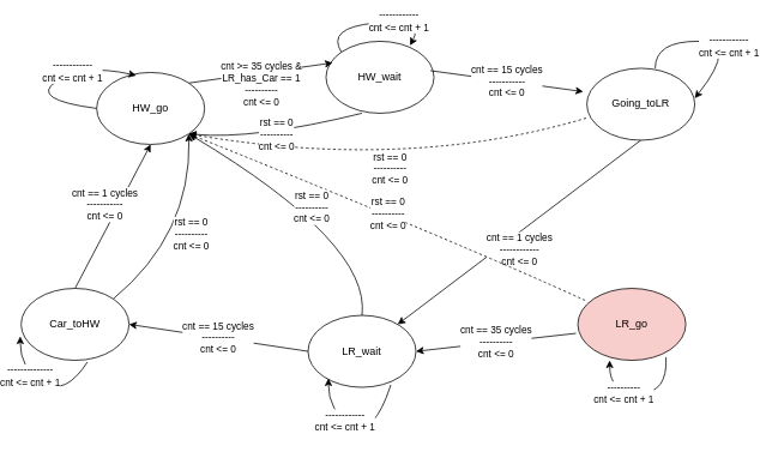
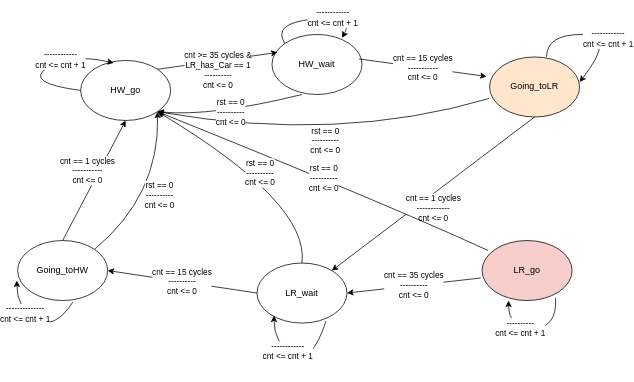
  <mxCell id="0" />
  <mxCell id="1" parent="0" />
- <mxCell id="2" value="Going_toLR" style="ellipse;whiteSpace=wrap;html=1;" vertex="1" parent="1"><mxGeometry x="650" y="75.35" width="120" height="80" as="geometry" /></mxCell>
+ <mxCell id="2" value="Going_toLR" style="ellipse;whiteSpace=wrap;html=1;fillColor=#ffe6cc;" vertex="1" parent="1"><mxGeometry x="650" y="75.35" width="120" height="80" as="geometry" /></mxCell>
  <mxCell id="3" value="LR_go" style="ellipse;whiteSpace=wrap;html=1;fillColor=#f8cecc;" vertex="1" parent="1"><mxGeometry x="640" y="320" width="120" height="80" as="geometry" /></mxCell>
  <mxCell id="4" value="HW_wait" style="ellipse;whiteSpace=wrap;html=1;" vertex="1" parent="1"><mxGeometry x="360" y="45.35" width="120" height="80" as="geometry" /></mxCell>
- <mxCell id="5" value="Car_toHW" style="ellipse;whiteSpace=wrap;html=1;" vertex="1" parent="1"><mxGeometry x="21" y="320" width="120" height="80" as="geometry" /></mxCell>
+ <mxCell id="5" value="Going_toHW" style="ellipse;whiteSpace=wrap;html=1;" vertex="1" parent="1"><mxGeometry x="21" y="320" width="120" height="80" as="geometry" /></mxCell>
  <mxCell id="6" value="HW_go" style="ellipse;whiteSpace=wrap;html=1;" vertex="1" parent="1"><mxGeometry x="105" y="80" width="120" height="80" as="geometry" /></mxCell>
  <mxCell id="7" value="LR_wait" style="ellipse;whiteSpace=wrap;html=1;" vertex="1" parent="1"><mxGeometry x="340" y="350" width="120" height="80" as="geometry" /></mxCell>
  <mxCell id="8" value="&lt;br&gt;&lt;br&gt;cnt &amp;gt;= 35 cycles &amp;amp;&lt;br&gt;LR_has_Car == 1&lt;br&gt;----------&lt;br&gt;cnt &amp;lt;= 0" style="endArrow=classic;html=1;exitX=1;exitY=0;exitDx=0;exitDy=0;entryX=0.061;entryY=0.3;entryDx=0;entryDy=0;entryPerimeter=0;" edge="1" parent="1" source="6" target="4"><mxGeometry width="50" height="50" relative="1" as="geometry"><mxPoint x="520" y="330" as="sourcePoint" /><mxPoint x="570" y="280" as="targetPoint" /></mxGeometry></mxCell>
  <mxCell id="9" value="cnt == 15 cycles&lt;br&gt;-----------&lt;br&gt;cnt &amp;lt;= 0" style="endArrow=classic;html=1;exitX=1;exitY=0.408;exitDx=0;exitDy=0;exitPerimeter=0;entryX=0;entryY=0.325;entryDx=0;entryDy=0;entryPerimeter=0;" edge="1" parent="1"><mxGeometry width="50" height="50" relative="1" as="geometry"><mxPoint x="476" y="77.99" as="sourcePoint" /><mxPoint x="646" y="101.35" as="targetPoint" /></mxGeometry></mxCell>
  <mxCell id="10" value="cnt == 1 cycles&lt;br&gt;------------&lt;br&gt;cnt &amp;lt;= 0" style="endArrow=classic;html=1;exitX=0.5;exitY=1;exitDx=0;exitDy=0;" edge="1" parent="1" source="2" target="7"><mxGeometry x="0.073" y="15" width="50" height="50" relative="1" as="geometry"><mxPoint x="416" y="102.64" as="sourcePoint" /><mxPoint x="586" y="126" as="targetPoint" /><mxPoint x="1" as="offset" /></mxGeometry></mxCell>
  <mxCell id="11" value="cnt == 35 cycles&lt;br&gt;----------&lt;br&gt;cnt &amp;lt;= 0" style="endArrow=classic;html=1;exitX=-0.017;exitY=0.625;exitDx=0;exitDy=0;exitPerimeter=0;entryX=1;entryY=0.5;entryDx=0;entryDy=0;" edge="1" parent="1" source="3" target="7"><mxGeometry width="50" height="50" relative="1" as="geometry"><mxPoint x="486" y="172.64" as="sourcePoint" /><mxPoint x="656" y="196" as="targetPoint" /></mxGeometry></mxCell>
  <mxCell id="12" value="cnt == 15 cycles&lt;br&gt;----------&lt;br&gt;cnt &amp;lt;= 0" style="endArrow=classic;html=1;exitX=0;exitY=0.5;exitDx=0;exitDy=0;entryX=1;entryY=0.5;entryDx=0;entryDy=0;" edge="1" parent="1" source="7" target="5"><mxGeometry width="50" height="50" relative="1" as="geometry"><mxPoint x="436" y="122.64" as="sourcePoint" /><mxPoint x="606" y="146" as="targetPoint" /></mxGeometry></mxCell>
  <mxCell id="13" value="cnt == 1 cycles&lt;br&gt;-----------&lt;br&gt;cnt &amp;lt;= 0" style="endArrow=classic;html=1;entryX=0.5;entryY=1;entryDx=0;entryDy=0;exitX=0.5;exitY=0;exitDx=0;exitDy=0;" edge="1" parent="1" source="5" target="6"><mxGeometry x="0.073" y="15" width="50" height="50" relative="1" as="geometry"><mxPoint x="650" y="180" as="sourcePoint" /><mxPoint x="640" y="270" as="targetPoint" /><mxPoint x="1" as="offset" /></mxGeometry></mxCell>
  <mxCell id="14" value="" style="curved=1;endArrow=classic;html=1;exitX=0;exitY=0.5;exitDx=0;exitDy=0;entryX=0.367;entryY=0.042;entryDx=0;entryDy=0;entryPerimeter=0;" edge="1" parent="1" source="6" target="6"><mxGeometry width="50" height="50" relative="1" as="geometry"><mxPoint x="-20" y="110" as="sourcePoint" /><mxPoint x="30" y="60" as="targetPoint" /><Array as="points"><mxPoint x="30" y="110" /><mxPoint x="90" y="70" /></Array></mxGeometry></mxCell>
  <mxCell id="15" value="------------&lt;br&gt;cnt &amp;lt;= cnt + 1" style="edgeLabel;html=1;align=center;verticalAlign=middle;resizable=0;points=[];" vertex="1" connectable="0" parent="14"><mxGeometry x="0.274" relative="1" as="geometry"><mxPoint as="offset" /></mxGeometry></mxCell>
  <mxCell id="16" value="" style="curved=1;endArrow=classic;html=1;exitX=0;exitY=0;exitDx=0;exitDy=0;entryX=0.778;entryY=0.058;entryDx=0;entryDy=0;entryPerimeter=0;" edge="1" parent="1" source="4" target="4"><mxGeometry width="50" height="50" relative="1" as="geometry"><mxPoint x="330" y="60" as="sourcePoint" /><mxPoint x="374.04" y="23.36" as="targetPoint" /><Array as="points"><mxPoint x="360" y="30" /><mxPoint x="470" y="20" /></Array></mxGeometry></mxCell>
  <mxCell id="17" value="------------&lt;br&gt;cnt &amp;lt;= cnt + 1" style="edgeLabel;html=1;align=center;verticalAlign=middle;resizable=0;points=[];" vertex="1" connectable="0" parent="16"><mxGeometry x="0.274" relative="1" as="geometry"><mxPoint as="offset" /></mxGeometry></mxCell>
  <mxCell id="18" value="" style="curved=1;endArrow=classic;html=1;exitX=0;exitY=0.5;exitDx=0;exitDy=0;entryX=1;entryY=0.417;entryDx=0;entryDy=0;entryPerimeter=0;" edge="1" parent="1" target="2"><mxGeometry width="50" height="50" relative="1" as="geometry"><mxPoint x="726" y="75.35" as="sourcePoint" /><mxPoint x="820" y="105.35" as="targetPoint" /><Array as="points"><mxPoint x="726" y="45.35" /><mxPoint x="820" y="45.35" /></Array></mxGeometry></mxCell>
  <mxCell id="19" value="------------&lt;br&gt;cnt &amp;lt;= cnt + 1" style="edgeLabel;html=1;align=center;verticalAlign=middle;resizable=0;points=[];" vertex="1" connectable="0" parent="18"><mxGeometry x="0.274" relative="1" as="geometry"><mxPoint x="-9" as="offset" /></mxGeometry></mxCell>
  <mxCell id="20" value="" style="curved=1;endArrow=classic;html=1;exitX=0.622;exitY=1.025;exitDx=0;exitDy=0;entryX=0.367;entryY=0.042;entryDx=0;entryDy=0;entryPerimeter=0;exitPerimeter=0;" edge="1" parent="1"><mxGeometry width="50" height="50" relative="1" as="geometry"><mxPoint x="94.64" y="402" as="sourcePoint" /><mxPoint x="20" y="373.36" as="targetPoint" /><Array as="points"><mxPoint x="70" y="440" /><mxPoint x="20" y="410" /></Array></mxGeometry></mxCell>
  <mxCell id="21" value="--------------&lt;br&gt;cnt &amp;lt;= cnt + 1" style="edgeLabel;html=1;align=center;verticalAlign=middle;resizable=0;points=[];" vertex="1" connectable="0" parent="20"><mxGeometry x="0.274" relative="1" as="geometry"><mxPoint x="-2" as="offset" /></mxGeometry></mxCell>
  <mxCell id="22" value="" style="curved=1;endArrow=classic;html=1;exitX=0.767;exitY=0.967;exitDx=0;exitDy=0;entryX=0.367;entryY=0.042;entryDx=0;entryDy=0;entryPerimeter=0;exitPerimeter=0;" edge="1" parent="1" source="7"><mxGeometry width="50" height="50" relative="1" as="geometry"><mxPoint x="437.32" y="448.64" as="sourcePoint" /><mxPoint x="362.68" y="420" as="targetPoint" /><Array as="points"><mxPoint x="412.68" y="486.64" /><mxPoint x="362.68" y="456.64" /></Array></mxGeometry></mxCell>
  <mxCell id="23" value="------------&lt;br&gt;cnt &amp;lt;= cnt + 1" style="edgeLabel;html=1;align=center;verticalAlign=middle;resizable=0;points=[];" vertex="1" connectable="0" parent="22"><mxGeometry x="0.274" relative="1" as="geometry"><mxPoint as="offset" /></mxGeometry></mxCell>
  <mxCell id="24" value="" style="curved=1;endArrow=classic;html=1;exitX=0.817;exitY=0.958;exitDx=0;exitDy=0;entryX=0.367;entryY=0.042;entryDx=0;entryDy=0;entryPerimeter=0;exitPerimeter=0;" edge="1" parent="1" source="3"><mxGeometry width="50" height="50" relative="1" as="geometry"><mxPoint x="750" y="428.64" as="sourcePoint" /><mxPoint x="675.36" y="400" as="targetPoint" /><Array as="points"><mxPoint x="740" y="437" /><mxPoint x="675.36" y="436.64" /></Array></mxGeometry></mxCell>
  <mxCell id="25" value="----------&lt;br&gt;cnt &amp;lt;= cnt + 1" style="edgeLabel;html=1;align=center;verticalAlign=middle;resizable=0;points=[];" vertex="1" connectable="0" parent="24"><mxGeometry x="0.274" relative="1" as="geometry"><mxPoint as="offset" /></mxGeometry></mxCell>
- <mxCell id="26" value="rst == 0&lt;br&gt;----------&lt;br&gt;cnt &amp;lt;= 0" style="curved=1;endArrow=classic;html=1;entryX=1;entryY=1;entryDx=0;entryDy=0;exitX=0.067;exitY=0.167;exitDx=0;exitDy=0;exitPerimeter=0;dashed=1;" edge="1" parent="1" source="3" target="6"><mxGeometry width="50" height="50" relative="1" as="geometry"><mxPoint x="440" y="250" as="sourcePoint" /><mxPoint x="490" y="200" as="targetPoint" /><Array as="points"><mxPoint x="510" y="270" /></Array></mxGeometry></mxCell>
+ <mxCell id="26" value="rst == 0&lt;br&gt;----------&lt;br&gt;cnt &amp;lt;= 0" style="curved=1;endArrow=classic;html=1;entryX=1;entryY=1;entryDx=0;entryDy=0;exitX=0.067;exitY=0.167;exitDx=0;exitDy=0;exitPerimeter=0;" edge="1" parent="1" source="3" target="6"><mxGeometry width="50" height="50" relative="1" as="geometry"><mxPoint x="440" y="250" as="sourcePoint" /><mxPoint x="490" y="200" as="targetPoint" /><Array as="points"><mxPoint x="510" y="270" /></Array></mxGeometry></mxCell>
  <mxCell id="27" value="rst == 0&lt;br&gt;----------&lt;br&gt;cnt &amp;lt;= 0" style="curved=1;endArrow=classic;html=1;entryX=1;entryY=1;entryDx=0;entryDy=0;exitX=0.5;exitY=0;exitDx=0;exitDy=0;" edge="1" parent="1" source="7" target="6"><mxGeometry width="50" height="50" relative="1" as="geometry"><mxPoint x="588.04" y="283.36" as="sourcePoint" /><mxPoint x="192.426" y="178.284" as="targetPoint" /><Array as="points"><mxPoint x="410" y="270" /></Array></mxGeometry></mxCell>
  <mxCell id="28" value="rst == 0&lt;br&gt;----------&lt;br&gt;cnt &amp;lt;= 0" style="curved=1;endArrow=classic;html=1;entryX=1;entryY=1;entryDx=0;entryDy=0;exitX=1;exitY=0;exitDx=0;exitDy=0;" edge="1" parent="1" source="5" target="6"><mxGeometry width="50" height="50" relative="1" as="geometry"><mxPoint x="350" y="300" as="sourcePoint" /><mxPoint x="192.426" y="178.284" as="targetPoint" /><Array as="points"><mxPoint x="210" y="260" /></Array></mxGeometry></mxCell>
- <mxCell id="29" value="rst == 0&lt;br&gt;----------&lt;br&gt;cnt &amp;lt;= 0" style="curved=1;endArrow=classic;html=1;entryX=1;entryY=1;entryDx=0;entryDy=0;exitX=-0.006;exitY=0.692;exitDx=0;exitDy=0;exitPerimeter=0;dashed=1;" edge="1" parent="1" source="2" target="6"><mxGeometry width="50" height="50" relative="1" as="geometry"><mxPoint x="588.04" y="283.36" as="sourcePoint" /><mxPoint x="192.426" y="178.284" as="targetPoint" /><Array as="points"><mxPoint x="450" y="190" /></Array></mxGeometry></mxCell>
+ <mxCell id="29" value="rst == 0&lt;br&gt;----------&lt;br&gt;cnt &amp;lt;= 0" style="curved=1;endArrow=classic;html=1;entryX=1;entryY=1;entryDx=0;entryDy=0;exitX=-0.006;exitY=0.692;exitDx=0;exitDy=0;exitPerimeter=0;" edge="1" parent="1" source="2" target="6"><mxGeometry width="50" height="50" relative="1" as="geometry"><mxPoint x="588.04" y="283.36" as="sourcePoint" /><mxPoint x="192.426" y="178.284" as="targetPoint" /><Array as="points"><mxPoint x="450" y="190" /></Array></mxGeometry></mxCell>
  <mxCell id="30" value="rst == 0&lt;br&gt;----------&lt;br&gt;cnt &amp;lt;= 0" style="curved=1;endArrow=classic;html=1;entryX=1;entryY=1;entryDx=0;entryDy=0;exitX=0.333;exitY=1;exitDx=0;exitDy=0;exitPerimeter=0;" edge="1" parent="1" source="4" target="6"><mxGeometry width="50" height="50" relative="1" as="geometry"><mxPoint x="589.28" y="155.36" as="sourcePoint" /><mxPoint x="192.426" y="178.284" as="targetPoint" /><Array as="points"><mxPoint x="280" y="155" /></Array></mxGeometry></mxCell>
